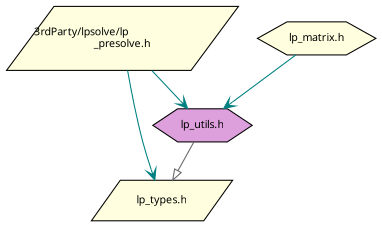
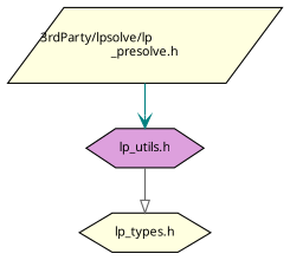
  digraph {
    fontname="Noto Sans"
    node [color=black fillcolor=lightyellow fontname="Noto Sans" fontsize=10 shape=parallelogram style=filled]
    edge [arrowhead=vee color=teal fontname="Noto Sans" fontsize=10 labelfontname=Helvetica labelfontsize=10 style=solid]
    n1 [fontcolor=black height=0.2 label="3rdParty/lpsolve/lp\l_presolve.h" width=0.4]
-   n2 [height=0.2 label="lp_types.h" width=0.4]
+   n2 [height=0.2 label="lp_types.h" shape=hexagon width=0.4]
    n3 [fillcolor=plum height=0.2 label="lp_utils.h" shape=hexagon width=0.4]
-   n4 [height=0.2 label="lp_matrix.h" shape=hexagon width=0.4]
-   n1 -> n2
    n1 -> n3
    n3 -> n2 [arrowhead=onormal color=gray40]
-   n4 -> n3
  }
